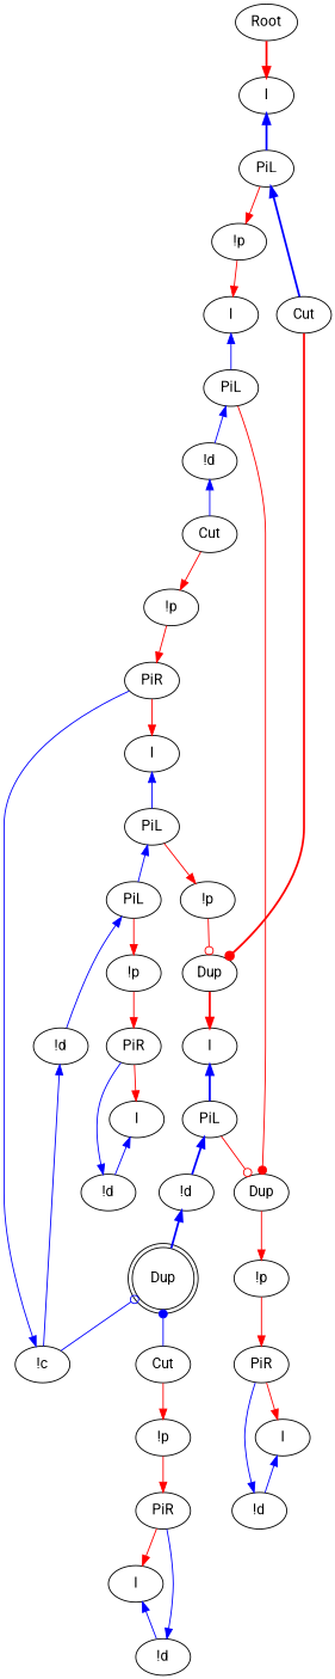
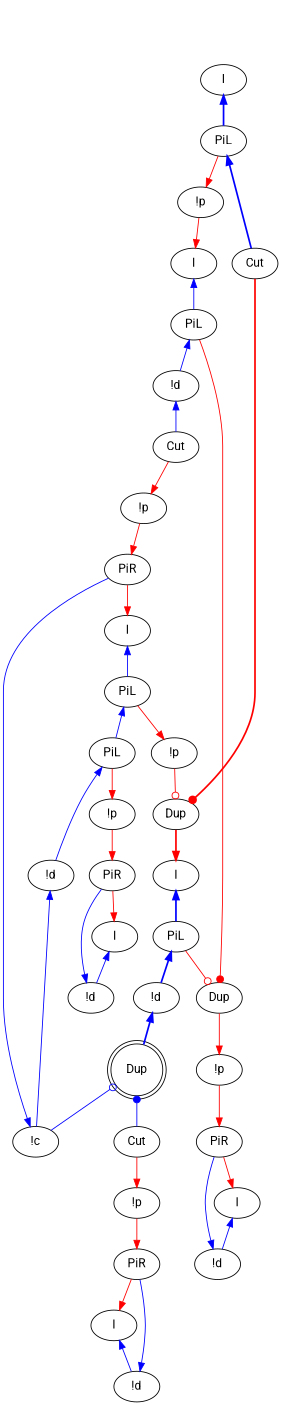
  digraph {
    fontname=Roboto
    node [fontname=Roboto]
    edge [color=red fontname=Roboto]
-   n1 [label=Root]
    n2 [label=I]
    n3 [label=PiL]
    n4 [label="!p"]
    n5 [label=PiR]
    n6 [label=Cut]
    n7 [label=I]
    n8 [label="!c"]
    n9 [label="!d"]
    n10 [label=PiL]
    n11 [label="!p"]
    n12 [label=PiL]
    n13 [label="!p"]
    n14 [label="!p"]
    n15 [label=PiR]
    n16 [label="!p"]
    n17 [label=PiR]
    n18 [label=Cut]
    n19 [label=I]
    n20 [label=I]
    n21 [label="!d"]
    n22 [label="!d"]
    n23 [label=PiR]
    n24 [label=I]
    n25 [label="!d"]
    n26 [label="!p"]
    n27 [label=Cut]
    n28 [label=I]
    n29 [label=Dup]
    n30 [label=Dup shape=doublecircle]
    n31 [label=I]
    n32 [label="!d"]
    n33 [label="!d"]
    n34 [label=PiL]
    n35 [label=Dup]
    n36 [label=PiL]
-   n1 -> n2 [penwidth=2]
    n2 -> n3 [color=blue dir=back penwidth=2]
    n3 -> n26
    n3 -> n27 [color=blue dir=back penwidth=2]
    n4 -> n5
    n5 -> n7
    n6 -> n4
    n7 -> n12 [color=blue dir=back]
    n8 -> n5 [color=blue dir=back]
    n9 -> n8 [color=blue dir=back]
    n10 -> n9 [color=blue dir=back]
    n10 -> n11
    n11 -> n23
    n12 -> n10 [color=blue dir=back]
    n12 -> n13
    n13 -> n29 [arrowhead=odot]
    n14 -> n15
    n15 -> n19
    n16 -> n17
    n17 -> n20
    n18 -> n16
    n19 -> n21 [color=blue dir=back]
    n20 -> n22 [color=blue dir=back]
    n21 -> n15 [color=blue dir=back]
    n22 -> n17 [color=blue dir=back]
    n23 -> n24
    n24 -> n25 [color=blue dir=back]
    n25 -> n23 [color=blue dir=back]
    n26 -> n28
    n27 -> n29 [arrowhead=dot penwidth=2]
    n28 -> n34 [color=blue dir=back]
    n29 -> n31 [penwidth=2]
    n30 -> n8 [arrowtail=odot color=blue dir=back]
    n30 -> n18 [arrowtail=dot color=blue dir=back]
    n31 -> n36 [color=blue dir=back penwidth=2]
    n32 -> n6 [color=blue dir=back]
    n33 -> n30 [color=blue dir=back penwidth=2]
    n34 -> n32 [color=blue dir=back]
    n34 -> n35 [arrowhead=dot]
    n35 -> n14
    n36 -> n33 [color=blue dir=back penwidth=2]
    n36 -> n35 [arrowhead=odot]
  }
